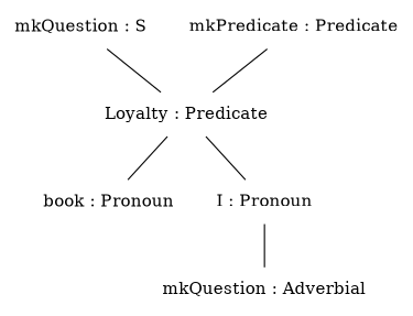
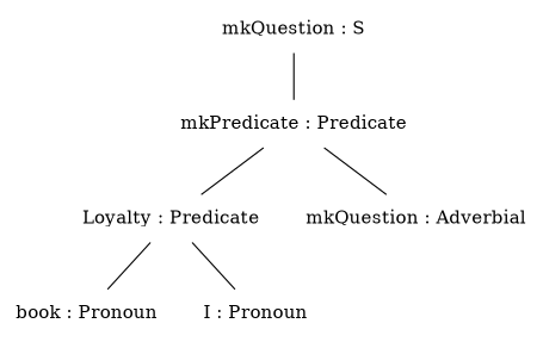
  graph {
    node [shape=plaintext style=solid]
    edge [style=solid]
    n1 [label="mkQuestion : S"]
    n2 [label="mkPredicate : Predicate"]
    n3 [label="Loyalty : Predicate"]
    n4 [label="mkQuestion : Adverbial"]
    n5 [label="book : Pronoun"]
    n6 [label="I : Pronoun"]
-   n1 -- n3
+   n1 -- n2
    n2 -- n3
-   n6 -- n4
+   n2 -- n4
    n3 -- n5
    n3 -- n6
  }
